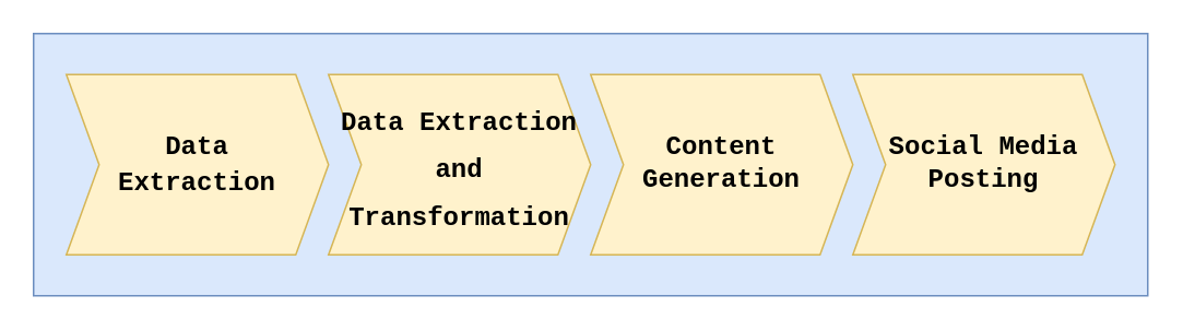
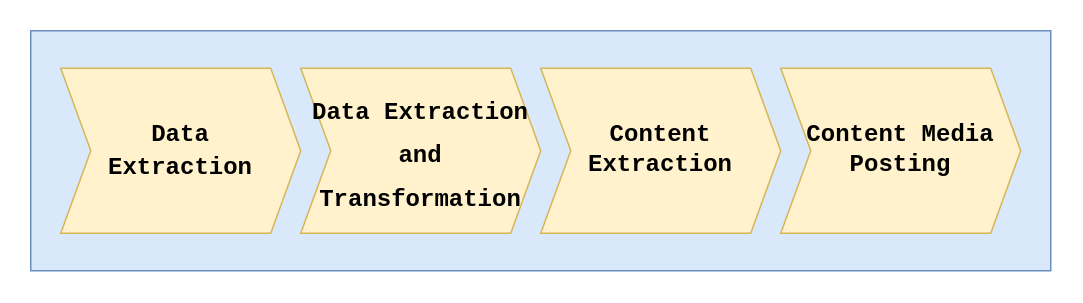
  <mxCell id="0" />
  <mxCell id="1" parent="0" />
  <mxCell id="2" value="" style="rounded=0;whiteSpace=wrap;html=1;fillColor=#dae8fc;strokeColor=#6c8ebf;" vertex="1" parent="1"><mxGeometry x="20" y="20" width="680" height="160" as="geometry" /></mxCell>
  <mxCell id="3" value="&lt;h1 style=&quot;font-size: 16px;&quot;&gt;&lt;font face=&quot;Courier New&quot; style=&quot;font-size: 16px;&quot;&gt;&lt;b style=&quot;&quot;&gt;Data&lt;br&gt;&lt;/b&gt;&lt;b style=&quot;&quot;&gt;Extraction&lt;/b&gt;&lt;/font&gt;&lt;/h1&gt;" style="shape=step;perimeter=stepPerimeter;whiteSpace=wrap;html=1;fixedSize=1;fillColor=#fff2cc;strokeColor=#d6b656;" vertex="1" parent="1"><mxGeometry x="40" y="45" width="160" height="110" as="geometry" /></mxCell>
  <mxCell id="4" value="&lt;h1&gt;&lt;b style=&quot;font-size: 16px;&quot;&gt;&lt;font face=&quot;Courier New&quot; style=&quot;font-size: 16px;&quot;&gt;Data&amp;nbsp;Extraction and T&lt;span style=&quot;background-color: initial;&quot;&gt;ransformation&lt;/span&gt;&lt;/font&gt;&lt;/b&gt;&lt;/h1&gt;" style="shape=step;perimeter=stepPerimeter;whiteSpace=wrap;html=1;fixedSize=1;fillColor=#fff2cc;strokeColor=#d6b656;" vertex="1" parent="1"><mxGeometry x="200" y="45" width="160" height="110" as="geometry" /></mxCell>
- <mxCell id="5" value="&lt;h3&gt;&lt;b style=&quot;&quot;&gt;&lt;font style=&quot;font-size: 16px;&quot; face=&quot;Courier New&quot;&gt;Content Generation&lt;/font&gt;&lt;/b&gt;&lt;/h3&gt;" style="shape=step;perimeter=stepPerimeter;whiteSpace=wrap;html=1;fixedSize=1;fillColor=#fff2cc;strokeColor=#d6b656;" vertex="1" parent="1"><mxGeometry x="360" y="45" width="160" height="110" as="geometry" /></mxCell>
- <mxCell id="6" value="&lt;h3&gt;&lt;b style=&quot;&quot;&gt;&lt;font style=&quot;font-size: 16px;&quot; face=&quot;Courier New&quot;&gt;Social Media Posting&lt;/font&gt;&lt;/b&gt;&lt;/h3&gt;" style="shape=step;perimeter=stepPerimeter;whiteSpace=wrap;html=1;fixedSize=1;fillColor=#fff2cc;strokeColor=#d6b656;" vertex="1" parent="1"><mxGeometry x="520" y="45" width="160" height="110" as="geometry" /></mxCell>
+ <mxCell id="5" value="&lt;h3&gt;&lt;b style=&quot;&quot;&gt;&lt;font style=&quot;font-size: 16px;&quot; face=&quot;Courier New&quot;&gt;Content Extraction&lt;/font&gt;&lt;/b&gt;&lt;/h3&gt;" style="shape=step;perimeter=stepPerimeter;whiteSpace=wrap;html=1;fixedSize=1;fillColor=#fff2cc;strokeColor=#d6b656;" vertex="1" parent="1"><mxGeometry x="360" y="45" width="160" height="110" as="geometry" /></mxCell>
+ <mxCell id="6" value="&lt;h3&gt;&lt;b style=&quot;&quot;&gt;&lt;font style=&quot;font-size: 16px;&quot; face=&quot;Courier New&quot;&gt;Content Media Posting&lt;/font&gt;&lt;/b&gt;&lt;/h3&gt;" style="shape=step;perimeter=stepPerimeter;whiteSpace=wrap;html=1;fixedSize=1;fillColor=#fff2cc;strokeColor=#d6b656;" vertex="1" parent="1"><mxGeometry x="520" y="45" width="160" height="110" as="geometry" /></mxCell>
